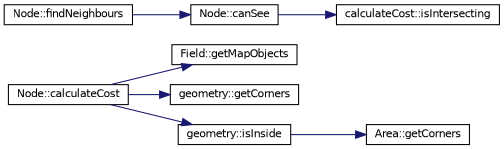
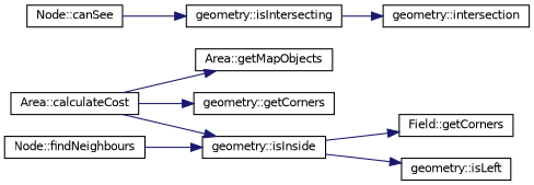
  digraph {
    rankdir=LR
    node [color=black fillcolor=white fontname=Helvetica fontsize=10 shape=record style=filled]
    edge [color=midnightblue fontname=Helvetica fontsize=10 labelfontname=Helvetica labelfontsize=10 style=solid]
-   n1 [height=0.2 label="Node::calculateCost" width=0.4]
-   n2 [height=0.2 label="Field::getMapObjects" width=0.4]
+   n1 [height=0.2 label="Area::calculateCost" width=0.4]
+   n2 [height=0.2 label="Area::getMapObjects" width=0.4]
    n3 [height=0.2 label="geometry::getCorners" width=0.4]
    n4 [height=0.2 label="geometry::isInside" width=0.4]
    n5 [height=0.2 label="Node::findNeighbours" width=0.4]
    n6 [height=0.2 label="Node::canSee" width=0.4]
-   n8 [height=0.2 label="Area::getCorners" width=0.4]
-   n10 [height=0.2 label="calculateCost::isIntersecting" width=0.4]
+   n7 [height=0.2 label="geometry::intersection" width=0.4]
+   n8 [height=0.2 label="Field::getCorners" width=0.4]
+   n9 [height=0.2 label="geometry::isLeft" width=0.4]
+   n10 [height=0.2 label="geometry::isIntersecting" width=0.4]
    n1 -> n2
    n1 -> n3
    n1 -> n4
    n4 -> n8
-   n5 -> n6
+   n4 -> n9
+   n5 -> n4
    n6 -> n10
+   n10 -> n7
  }
